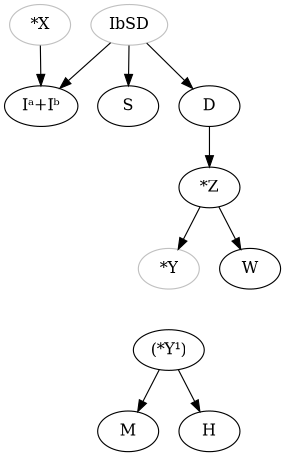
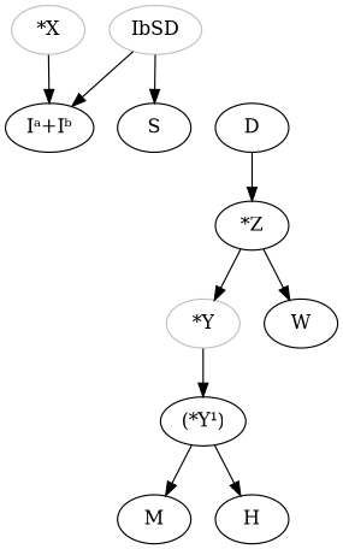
  digraph {
    n1 [color=grey label="*X"]
    n2 [label="Iᵃ+Iᵇ"]
    n3 [color=black label="*Z"]
    n4 [color=grey label="*Y"]
    W
    n6 [color=black label="(*Y¹)"]
    M
    H
    IbSD [color=grey]
    S
    D
    n1 -> n2
    n3 -> n4
    n3 -> W
+   n4 -> n6
    n6 -> M
    n6 -> H
    IbSD -> n2
    IbSD -> S
-   IbSD -> D
    D -> n3
  }
